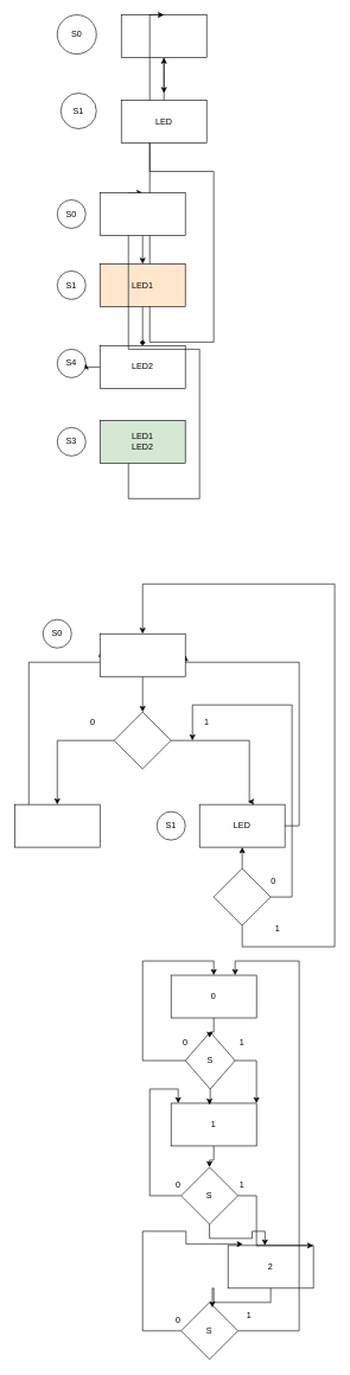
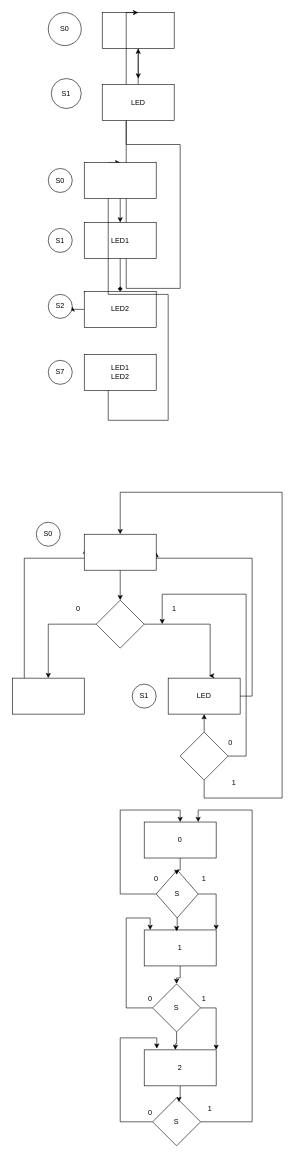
  <mxCell id="0" />
  <mxCell id="1" parent="0" />
  <mxCell id="2" style="edgeStyle=orthogonalEdgeStyle;rounded=0;orthogonalLoop=1;jettySize=auto;html=1;" edge="1" parent="1" source="3"><mxGeometry relative="1" as="geometry"><mxPoint x="230" y="130" as="targetPoint" /></mxGeometry></mxCell>
  <mxCell id="3" value="" style="rounded=0;whiteSpace=wrap;html=1;" vertex="1" parent="1"><mxGeometry x="170" y="20" width="120" height="60" as="geometry" /></mxCell>
  <mxCell id="4" value="S0" style="ellipse;whiteSpace=wrap;html=1;aspect=fixed;" vertex="1" parent="1"><mxGeometry x="80" y="20" width="55" height="55" as="geometry" /></mxCell>
  <mxCell id="5" value="S1" style="ellipse;whiteSpace=wrap;html=1;aspect=fixed;" vertex="1" parent="1"><mxGeometry x="85" y="130" width="50" height="50" as="geometry" /></mxCell>
  <mxCell id="6" value="" style="edgeStyle=orthogonalEdgeStyle;rounded=0;orthogonalLoop=1;jettySize=auto;html=1;" edge="1" parent="1" source="8" target="3"><mxGeometry relative="1" as="geometry" /></mxCell>
  <mxCell id="7" style="edgeStyle=orthogonalEdgeStyle;rounded=0;orthogonalLoop=1;jettySize=auto;html=1;entryX=0.5;entryY=0;entryDx=0;entryDy=0;" edge="1" parent="1" source="8" target="3"><mxGeometry relative="1" as="geometry"><mxPoint x="210" y="240" as="targetPoint" /><Array as="points"><mxPoint x="210" y="480" /><mxPoint x="300" y="480" /><mxPoint x="300" y="240" /><mxPoint x="210" y="240" /></Array></mxGeometry></mxCell>
  <mxCell id="8" value="LED" style="rounded=0;whiteSpace=wrap;html=1;" vertex="1" parent="1"><mxGeometry x="170" y="140" width="120" height="60" as="geometry" /></mxCell>
  <mxCell id="9" style="edgeStyle=orthogonalEdgeStyle;rounded=0;orthogonalLoop=1;jettySize=auto;html=1;entryX=0.5;entryY=0;entryDx=0;entryDy=0;endArrow=diamond;" edge="1" parent="1" source="10" target="12"><mxGeometry relative="1" as="geometry" /></mxCell>
- <mxCell id="10" value="LED1" style="rounded=0;whiteSpace=wrap;html=1;fillColor=#ffe6cc;" vertex="1" parent="1"><mxGeometry x="140" y="370" width="120" height="60" as="geometry" /></mxCell>
+ <mxCell id="10" value="LED1" style="rounded=0;whiteSpace=wrap;html=1;" vertex="1" parent="1"><mxGeometry x="140" y="370" width="120" height="60" as="geometry" /></mxCell>
  <mxCell id="11" style="edgeStyle=orthogonalEdgeStyle;rounded=0;orthogonalLoop=1;jettySize=auto;html=1;" edge="1" parent="1" source="12" target="19"><mxGeometry relative="1" as="geometry" /></mxCell>
  <mxCell id="12" value="LED2" style="rounded=0;whiteSpace=wrap;html=1;" vertex="1" parent="1"><mxGeometry x="140" y="485" width="120" height="60" as="geometry" /></mxCell>
  <mxCell id="13" style="edgeStyle=orthogonalEdgeStyle;rounded=0;orthogonalLoop=1;jettySize=auto;html=1;entryX=0.5;entryY=0;entryDx=0;entryDy=0;" edge="1" parent="1" source="14" target="16"><mxGeometry relative="1" as="geometry"><mxPoint x="280" y="490" as="targetPoint" /><Array as="points"><mxPoint x="180" y="700" /><mxPoint x="280" y="700" /><mxPoint x="280" y="490" /><mxPoint x="180" y="490" /><mxPoint x="180" y="270" /></Array></mxGeometry></mxCell>
- <mxCell id="14" value="&lt;div&gt;LED1&lt;/div&gt;&lt;div&gt;LED2&lt;/div&gt;" style="rounded=0;whiteSpace=wrap;html=1;fillColor=#d5e8d4;" vertex="1" parent="1"><mxGeometry x="140" y="590" width="120" height="60" as="geometry" /></mxCell>
+ <mxCell id="14" value="&lt;div&gt;LED1&lt;/div&gt;&lt;div&gt;LED2&lt;/div&gt;" style="rounded=0;whiteSpace=wrap;html=1;" vertex="1" parent="1"><mxGeometry x="140" y="590" width="120" height="60" as="geometry" /></mxCell>
  <mxCell id="15" style="edgeStyle=orthogonalEdgeStyle;rounded=0;orthogonalLoop=1;jettySize=auto;html=1;entryX=0.5;entryY=0;entryDx=0;entryDy=0;" edge="1" parent="1" source="16" target="10"><mxGeometry relative="1" as="geometry" /></mxCell>
  <mxCell id="16" value="" style="rounded=0;whiteSpace=wrap;html=1;" vertex="1" parent="1"><mxGeometry x="140" y="270" width="120" height="60" as="geometry" /></mxCell>
  <mxCell id="17" value="S0" style="ellipse;whiteSpace=wrap;html=1;aspect=fixed;" vertex="1" parent="1"><mxGeometry x="80" y="280" width="40" height="40" as="geometry" /></mxCell>
  <mxCell id="18" value="S1" style="ellipse;whiteSpace=wrap;html=1;aspect=fixed;" vertex="1" parent="1"><mxGeometry x="80" y="380" width="40" height="40" as="geometry" /></mxCell>
- <mxCell id="19" value="S4" style="ellipse;whiteSpace=wrap;html=1;aspect=fixed;" vertex="1" parent="1"><mxGeometry x="80" y="490" width="40" height="40" as="geometry" /></mxCell>
- <mxCell id="20" value="S3" style="ellipse;whiteSpace=wrap;html=1;aspect=fixed;" vertex="1" parent="1"><mxGeometry x="80" y="600" width="40" height="40" as="geometry" /></mxCell>
+ <mxCell id="19" value="S2" style="ellipse;whiteSpace=wrap;html=1;aspect=fixed;" vertex="1" parent="1"><mxGeometry x="80" y="490" width="40" height="40" as="geometry" /></mxCell>
+ <mxCell id="20" value="S7" style="ellipse;whiteSpace=wrap;html=1;aspect=fixed;" vertex="1" parent="1"><mxGeometry x="80" y="600" width="40" height="40" as="geometry" /></mxCell>
  <mxCell id="21" style="edgeStyle=orthogonalEdgeStyle;rounded=0;orthogonalLoop=1;jettySize=auto;html=1;entryX=1;entryY=0.5;entryDx=0;entryDy=0;" edge="1" parent="1" source="22" target="31"><mxGeometry relative="1" as="geometry"><mxPoint x="270" y="920" as="targetPoint" /><Array as="points"><mxPoint x="420" y="1160" /><mxPoint x="420" y="930" /><mxPoint x="260" y="930" /></Array></mxGeometry></mxCell>
  <mxCell id="22" value="LED" style="rounded=0;whiteSpace=wrap;html=1;" vertex="1" parent="1"><mxGeometry x="280" y="1130" width="120" height="60" as="geometry" /></mxCell>
  <mxCell id="23" style="edgeStyle=orthogonalEdgeStyle;rounded=0;orthogonalLoop=1;jettySize=auto;html=1;entryX=0.567;entryY=-0.067;entryDx=0;entryDy=0;entryPerimeter=0;" edge="1" parent="1" source="25" target="22"><mxGeometry relative="1" as="geometry"><mxPoint x="350" y="1040" as="targetPoint" /><Array as="points"><mxPoint x="350" y="1040" /><mxPoint x="350" y="1126" /></Array></mxGeometry></mxCell>
  <mxCell id="24" style="edgeStyle=orthogonalEdgeStyle;rounded=0;orthogonalLoop=1;jettySize=auto;html=1;entryX=0.5;entryY=0;entryDx=0;entryDy=0;" edge="1" parent="1" source="25" target="27"><mxGeometry relative="1" as="geometry"><mxPoint x="80" y="1040" as="targetPoint" /><Array as="points"><mxPoint x="80" y="1040" /></Array></mxGeometry></mxCell>
  <mxCell id="25" value="" style="rhombus;whiteSpace=wrap;html=1;" vertex="1" parent="1"><mxGeometry x="160" y="1000" width="80" height="80" as="geometry" /></mxCell>
  <mxCell id="26" style="edgeStyle=orthogonalEdgeStyle;rounded=0;orthogonalLoop=1;jettySize=auto;html=1;entryX=0.017;entryY=0.4;entryDx=0;entryDy=0;entryPerimeter=0;" edge="1" parent="1" target="31"><mxGeometry relative="1" as="geometry"><mxPoint x="-40" y="920" as="targetPoint" /><mxPoint x="40" y="1150" as="sourcePoint" /><Array as="points"><mxPoint x="40" y="930" /><mxPoint x="142" y="930" /></Array></mxGeometry></mxCell>
  <mxCell id="27" value="" style="rounded=0;whiteSpace=wrap;html=1;" vertex="1" parent="1"><mxGeometry x="20" y="1130" width="120" height="60" as="geometry" /></mxCell>
  <mxCell id="28" value="0" style="text;html=1;align=center;verticalAlign=middle;whiteSpace=wrap;rounded=0;" vertex="1" parent="1"><mxGeometry x="100" y="1000" width="60" height="30" as="geometry" /></mxCell>
  <mxCell id="29" value="1" style="text;html=1;align=center;verticalAlign=middle;whiteSpace=wrap;rounded=0;" vertex="1" parent="1"><mxGeometry x="260" y="1000" width="60" height="30" as="geometry" /></mxCell>
  <mxCell id="30" style="edgeStyle=orthogonalEdgeStyle;rounded=0;orthogonalLoop=1;jettySize=auto;html=1;entryX=0.5;entryY=0;entryDx=0;entryDy=0;" edge="1" parent="1" source="31" target="25"><mxGeometry relative="1" as="geometry" /></mxCell>
  <mxCell id="31" value="" style="rounded=0;whiteSpace=wrap;html=1;" vertex="1" parent="1"><mxGeometry x="140" y="890" width="120" height="60" as="geometry" /></mxCell>
  <mxCell id="32" value="S0" style="ellipse;whiteSpace=wrap;html=1;aspect=fixed;" vertex="1" parent="1"><mxGeometry x="60" y="870" width="40" height="40" as="geometry" /></mxCell>
  <mxCell id="33" value="S1" style="ellipse;whiteSpace=wrap;html=1;aspect=fixed;" vertex="1" parent="1"><mxGeometry x="220" y="1140" width="40" height="40" as="geometry" /></mxCell>
  <mxCell id="34" value="" style="edgeStyle=orthogonalEdgeStyle;rounded=0;orthogonalLoop=1;jettySize=auto;html=1;" edge="1" parent="1" source="37" target="22"><mxGeometry relative="1" as="geometry"><Array as="points"><mxPoint x="340" y="1220" /><mxPoint x="340" y="1220" /></Array></mxGeometry></mxCell>
  <mxCell id="35" style="edgeStyle=orthogonalEdgeStyle;rounded=0;orthogonalLoop=1;jettySize=auto;html=1;exitX=0.5;exitY=1;exitDx=0;exitDy=0;entryX=0.5;entryY=0;entryDx=0;entryDy=0;" edge="1" parent="1" source="37" target="31"><mxGeometry relative="1" as="geometry"><mxPoint x="200" y="820" as="targetPoint" /><Array as="points"><mxPoint x="340" y="1330" /><mxPoint x="470" y="1330" /><mxPoint x="470" y="820" /><mxPoint x="200" y="820" /></Array></mxGeometry></mxCell>
  <mxCell id="36" style="edgeStyle=orthogonalEdgeStyle;rounded=0;orthogonalLoop=1;jettySize=auto;html=1;" edge="1" parent="1" source="37"><mxGeometry relative="1" as="geometry"><mxPoint x="270" y="1040" as="targetPoint" /><Array as="points"><mxPoint x="410" y="1260" /><mxPoint x="410" y="990" /><mxPoint x="270" y="990" /></Array></mxGeometry></mxCell>
  <mxCell id="37" value="" style="rhombus;whiteSpace=wrap;html=1;" vertex="1" parent="1"><mxGeometry x="300" y="1220" width="80" height="80" as="geometry" /></mxCell>
  <mxCell id="38" value="1" style="text;html=1;align=center;verticalAlign=middle;whiteSpace=wrap;rounded=0;" vertex="1" parent="1"><mxGeometry x="360" y="1290" width="60" height="30" as="geometry" /></mxCell>
  <mxCell id="39" value="0&lt;div&gt;&lt;br&gt;&lt;/div&gt;" style="text;html=1;align=center;verticalAlign=middle;whiteSpace=wrap;rounded=0;" vertex="1" parent="1"><mxGeometry x="354" y="1230" width="60" height="30" as="geometry" /></mxCell>
  <mxCell id="40" value="0" style="rounded=0;whiteSpace=wrap;html=1;" vertex="1" parent="1"><mxGeometry x="240" y="1370" width="120" height="60" as="geometry" /></mxCell>
  <mxCell id="41" value="" style="edgeStyle=orthogonalEdgeStyle;rounded=0;orthogonalLoop=1;jettySize=auto;html=1;" edge="1" parent="1" source="42" target="49"><mxGeometry relative="1" as="geometry"><Array as="points"><mxPoint x="300" y="1630" /><mxPoint x="294" y="1630" /></Array></mxGeometry></mxCell>
  <mxCell id="42" value="1" style="rounded=0;whiteSpace=wrap;html=1;" vertex="1" parent="1"><mxGeometry x="240" y="1550" width="120" height="60" as="geometry" /></mxCell>
- <mxCell id="43" value="2" style="rounded=0;whiteSpace=wrap;html=1;" vertex="1" parent="1"><mxGeometry x="320" y="1750" width="120" height="60" as="geometry" /></mxCell>
+ <mxCell id="43" value="2" style="rounded=0;whiteSpace=wrap;html=1;" vertex="1" parent="1"><mxGeometry x="240" y="1750" width="120" height="60" as="geometry" /></mxCell>
  <mxCell id="44" style="edgeStyle=orthogonalEdgeStyle;rounded=0;orthogonalLoop=1;jettySize=auto;html=1;entryX=1;entryY=0;entryDx=0;entryDy=0;" edge="1" parent="1" source="46" target="42"><mxGeometry relative="1" as="geometry"><mxPoint x="360" y="1490" as="targetPoint" /><Array as="points"><mxPoint x="360" y="1490" /></Array></mxGeometry></mxCell>
  <mxCell id="45" style="edgeStyle=orthogonalEdgeStyle;rounded=0;orthogonalLoop=1;jettySize=auto;html=1;entryX=0.5;entryY=0;entryDx=0;entryDy=0;" edge="1" parent="1" source="46" target="40"><mxGeometry relative="1" as="geometry"><mxPoint x="300" y="1350" as="targetPoint" /><Array as="points"><mxPoint x="200" y="1490" /><mxPoint x="200" y="1350" /><mxPoint x="300" y="1350" /></Array></mxGeometry></mxCell>
  <mxCell id="46" value="S" style="rhombus;whiteSpace=wrap;html=1;" vertex="1" parent="1"><mxGeometry x="260" y="1450" width="70" height="80" as="geometry" /></mxCell>
  <mxCell id="47" style="edgeStyle=orthogonalEdgeStyle;rounded=0;orthogonalLoop=1;jettySize=auto;html=1;entryX=1;entryY=0;entryDx=0;entryDy=0;" edge="1" parent="1" source="49" target="43"><mxGeometry relative="1" as="geometry"><mxPoint x="360" y="1680" as="targetPoint" /><Array as="points"><mxPoint x="360" y="1680" /></Array></mxGeometry></mxCell>
  <mxCell id="48" style="edgeStyle=orthogonalEdgeStyle;rounded=0;orthogonalLoop=1;jettySize=auto;html=1;entryX=0.083;entryY=0;entryDx=0;entryDy=0;entryPerimeter=0;" edge="1" parent="1" source="49" target="42"><mxGeometry relative="1" as="geometry"><mxPoint x="250" y="1530" as="targetPoint" /><Array as="points"><mxPoint x="210" y="1680" /><mxPoint x="210" y="1530" /><mxPoint x="250" y="1530" /></Array></mxGeometry></mxCell>
  <mxCell id="49" value="S" style="rhombus;whiteSpace=wrap;html=1;" vertex="1" parent="1"><mxGeometry x="254" y="1640" width="80" height="80" as="geometry" /></mxCell>
  <mxCell id="50" style="edgeStyle=orthogonalEdgeStyle;rounded=0;orthogonalLoop=1;jettySize=auto;html=1;entryX=0.175;entryY=-0.033;entryDx=0;entryDy=0;entryPerimeter=0;" edge="1" parent="1" source="52" target="43"><mxGeometry relative="1" as="geometry"><mxPoint x="260" y="1730" as="targetPoint" /><Array as="points"><mxPoint x="200" y="1870" /><mxPoint x="200" y="1730" /><mxPoint x="261" y="1730" /></Array></mxGeometry></mxCell>
  <mxCell id="51" style="edgeStyle=orthogonalEdgeStyle;rounded=0;orthogonalLoop=1;jettySize=auto;html=1;entryX=0.75;entryY=0;entryDx=0;entryDy=0;" edge="1" parent="1" source="52" target="40"><mxGeometry relative="1" as="geometry"><mxPoint x="330" y="1350" as="targetPoint" /><Array as="points"><mxPoint x="420" y="1870" /><mxPoint x="420" y="1350" /><mxPoint x="330" y="1350" /></Array></mxGeometry></mxCell>
  <mxCell id="52" value="S" style="rhombus;whiteSpace=wrap;html=1;" vertex="1" parent="1"><mxGeometry x="254" y="1830" width="80" height="80" as="geometry" /></mxCell>
  <mxCell id="53" style="edgeStyle=orthogonalEdgeStyle;rounded=0;orthogonalLoop=1;jettySize=auto;html=1;entryX=0.488;entryY=0.1;entryDx=0;entryDy=0;entryPerimeter=0;" edge="1" parent="1" source="40" target="46"><mxGeometry relative="1" as="geometry" /></mxCell>
  <mxCell id="54" style="edgeStyle=orthogonalEdgeStyle;rounded=0;orthogonalLoop=1;jettySize=auto;html=1;entryX=0.45;entryY=0.033;entryDx=0;entryDy=0;entryPerimeter=0;" edge="1" parent="1" source="46" target="42"><mxGeometry relative="1" as="geometry" /></mxCell>
  <mxCell id="55" style="edgeStyle=orthogonalEdgeStyle;rounded=0;orthogonalLoop=1;jettySize=auto;html=1;entryX=0.433;entryY=0;entryDx=0;entryDy=0;entryPerimeter=0;" edge="1" parent="1" source="49" target="43"><mxGeometry relative="1" as="geometry" /></mxCell>
  <mxCell id="56" style="edgeStyle=orthogonalEdgeStyle;rounded=0;orthogonalLoop=1;jettySize=auto;html=1;entryX=0.55;entryY=0.088;entryDx=0;entryDy=0;entryPerimeter=0;" edge="1" parent="1" source="43" target="52"><mxGeometry relative="1" as="geometry" /></mxCell>
  <mxCell id="57" value="0" style="text;html=1;align=center;verticalAlign=middle;whiteSpace=wrap;rounded=0;" vertex="1" parent="1"><mxGeometry x="220" y="1650" width="60" height="30" as="geometry" /></mxCell>
  <mxCell id="58" value="0" style="text;html=1;align=center;verticalAlign=middle;whiteSpace=wrap;rounded=0;" vertex="1" parent="1"><mxGeometry x="230" y="1450" width="60" height="30" as="geometry" /></mxCell>
  <mxCell id="59" value="0" style="text;html=1;align=center;verticalAlign=middle;whiteSpace=wrap;rounded=0;" vertex="1" parent="1"><mxGeometry x="220" y="1840" width="60" height="30" as="geometry" /></mxCell>
  <mxCell id="60" value="1" style="text;html=1;align=center;verticalAlign=middle;whiteSpace=wrap;rounded=0;" vertex="1" parent="1"><mxGeometry x="310" y="1650" width="60" height="30" as="geometry" /></mxCell>
  <mxCell id="61" value="1&lt;div&gt;&lt;br&gt;&lt;/div&gt;" style="text;html=1;align=center;verticalAlign=middle;whiteSpace=wrap;rounded=0;" vertex="1" parent="1"><mxGeometry x="320" y="1840" width="60" height="30" as="geometry" /></mxCell>
  <mxCell id="62" value="1" style="text;html=1;align=center;verticalAlign=middle;whiteSpace=wrap;rounded=0;" vertex="1" parent="1"><mxGeometry x="310" y="1450" width="60" height="30" as="geometry" /></mxCell>
